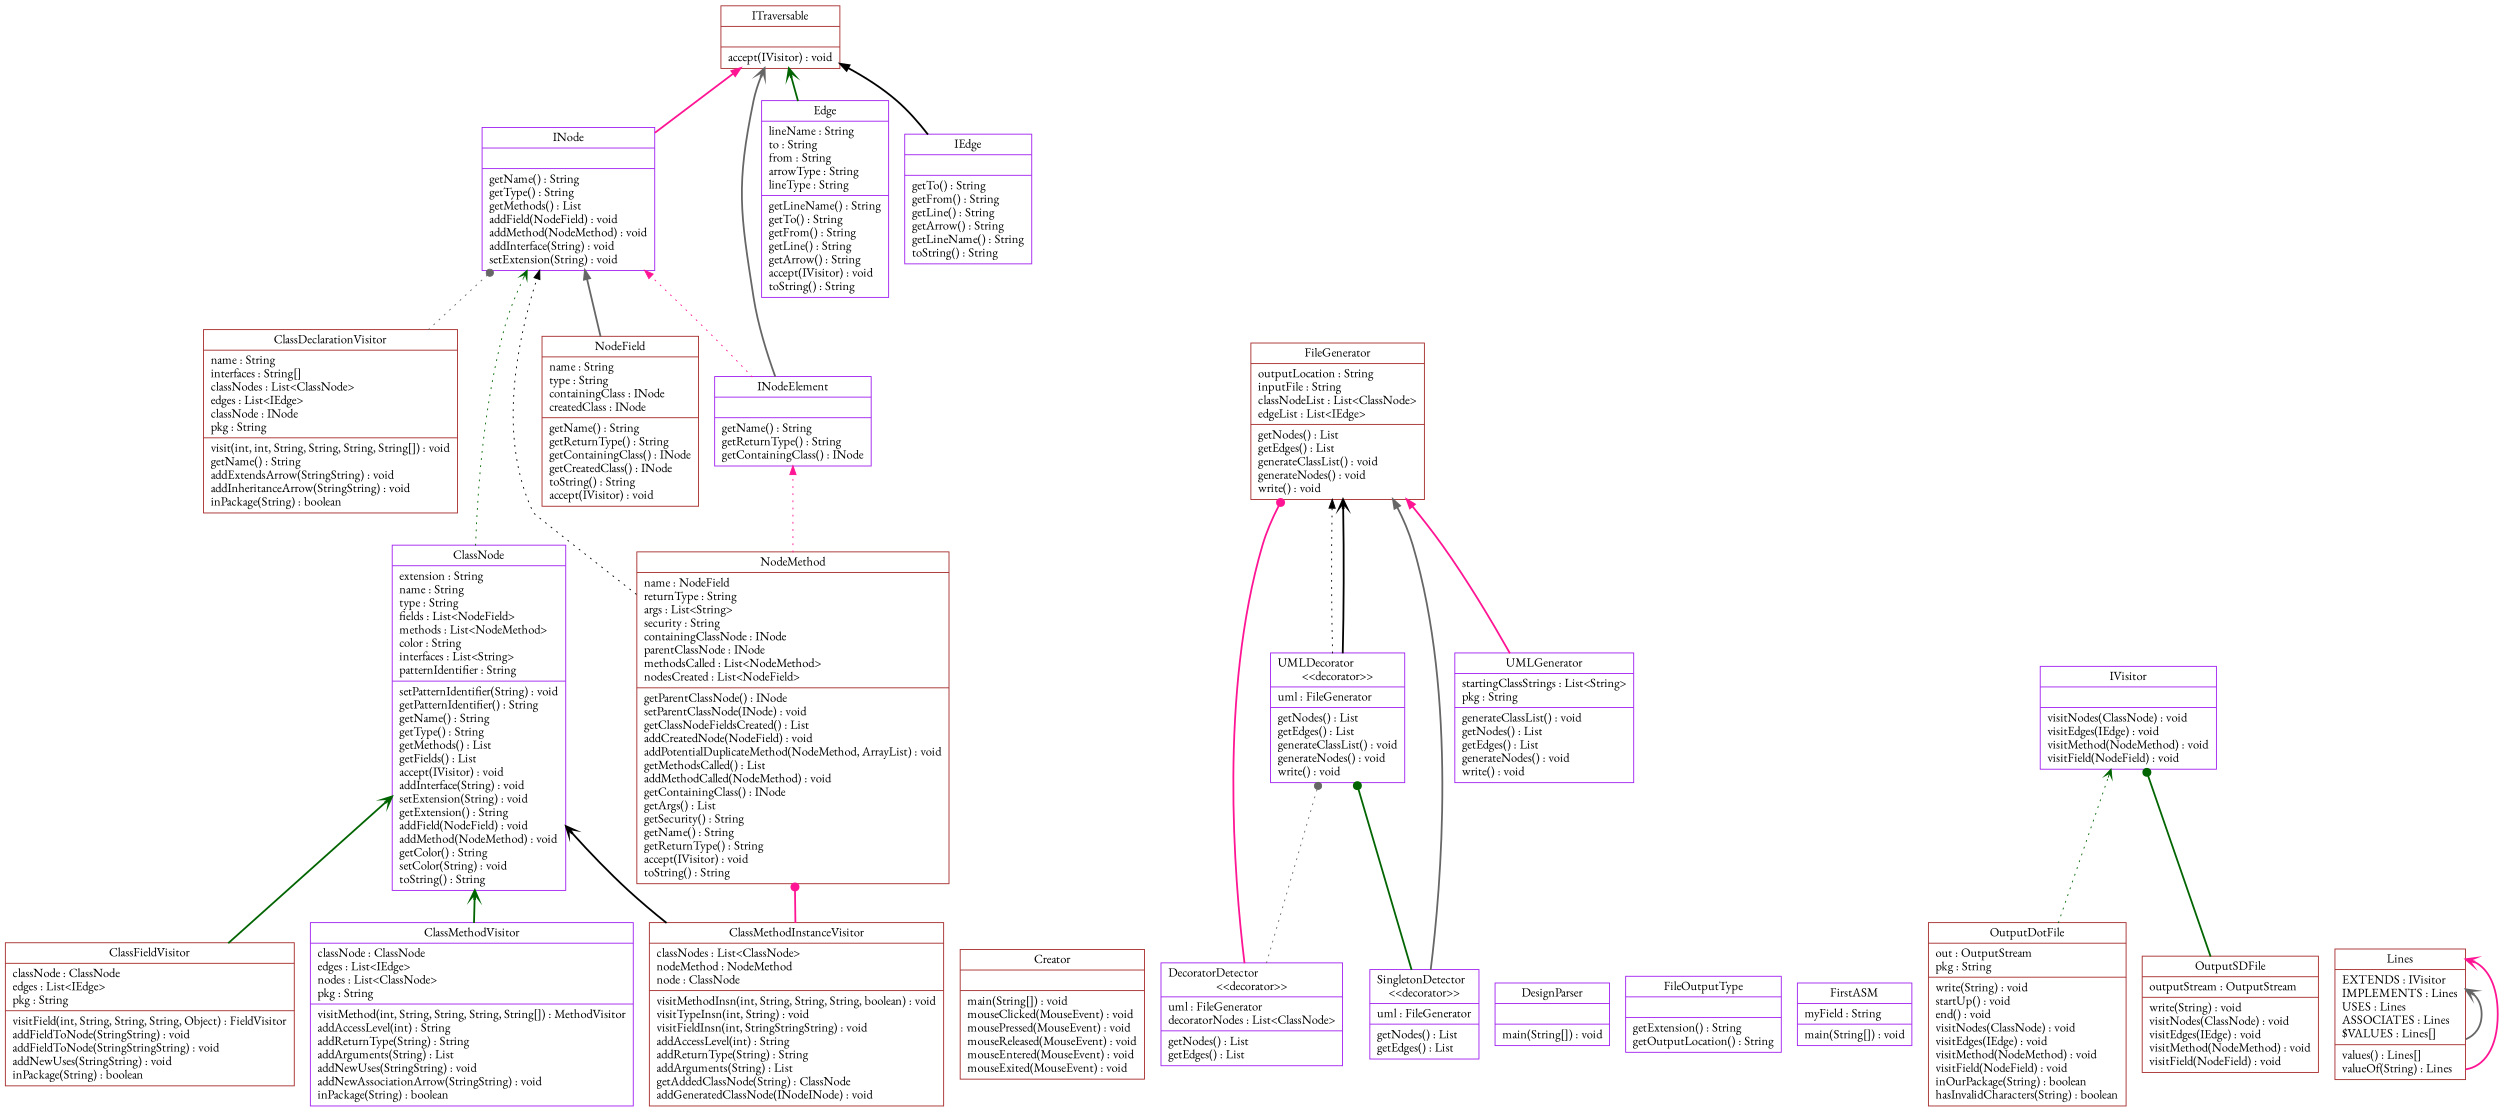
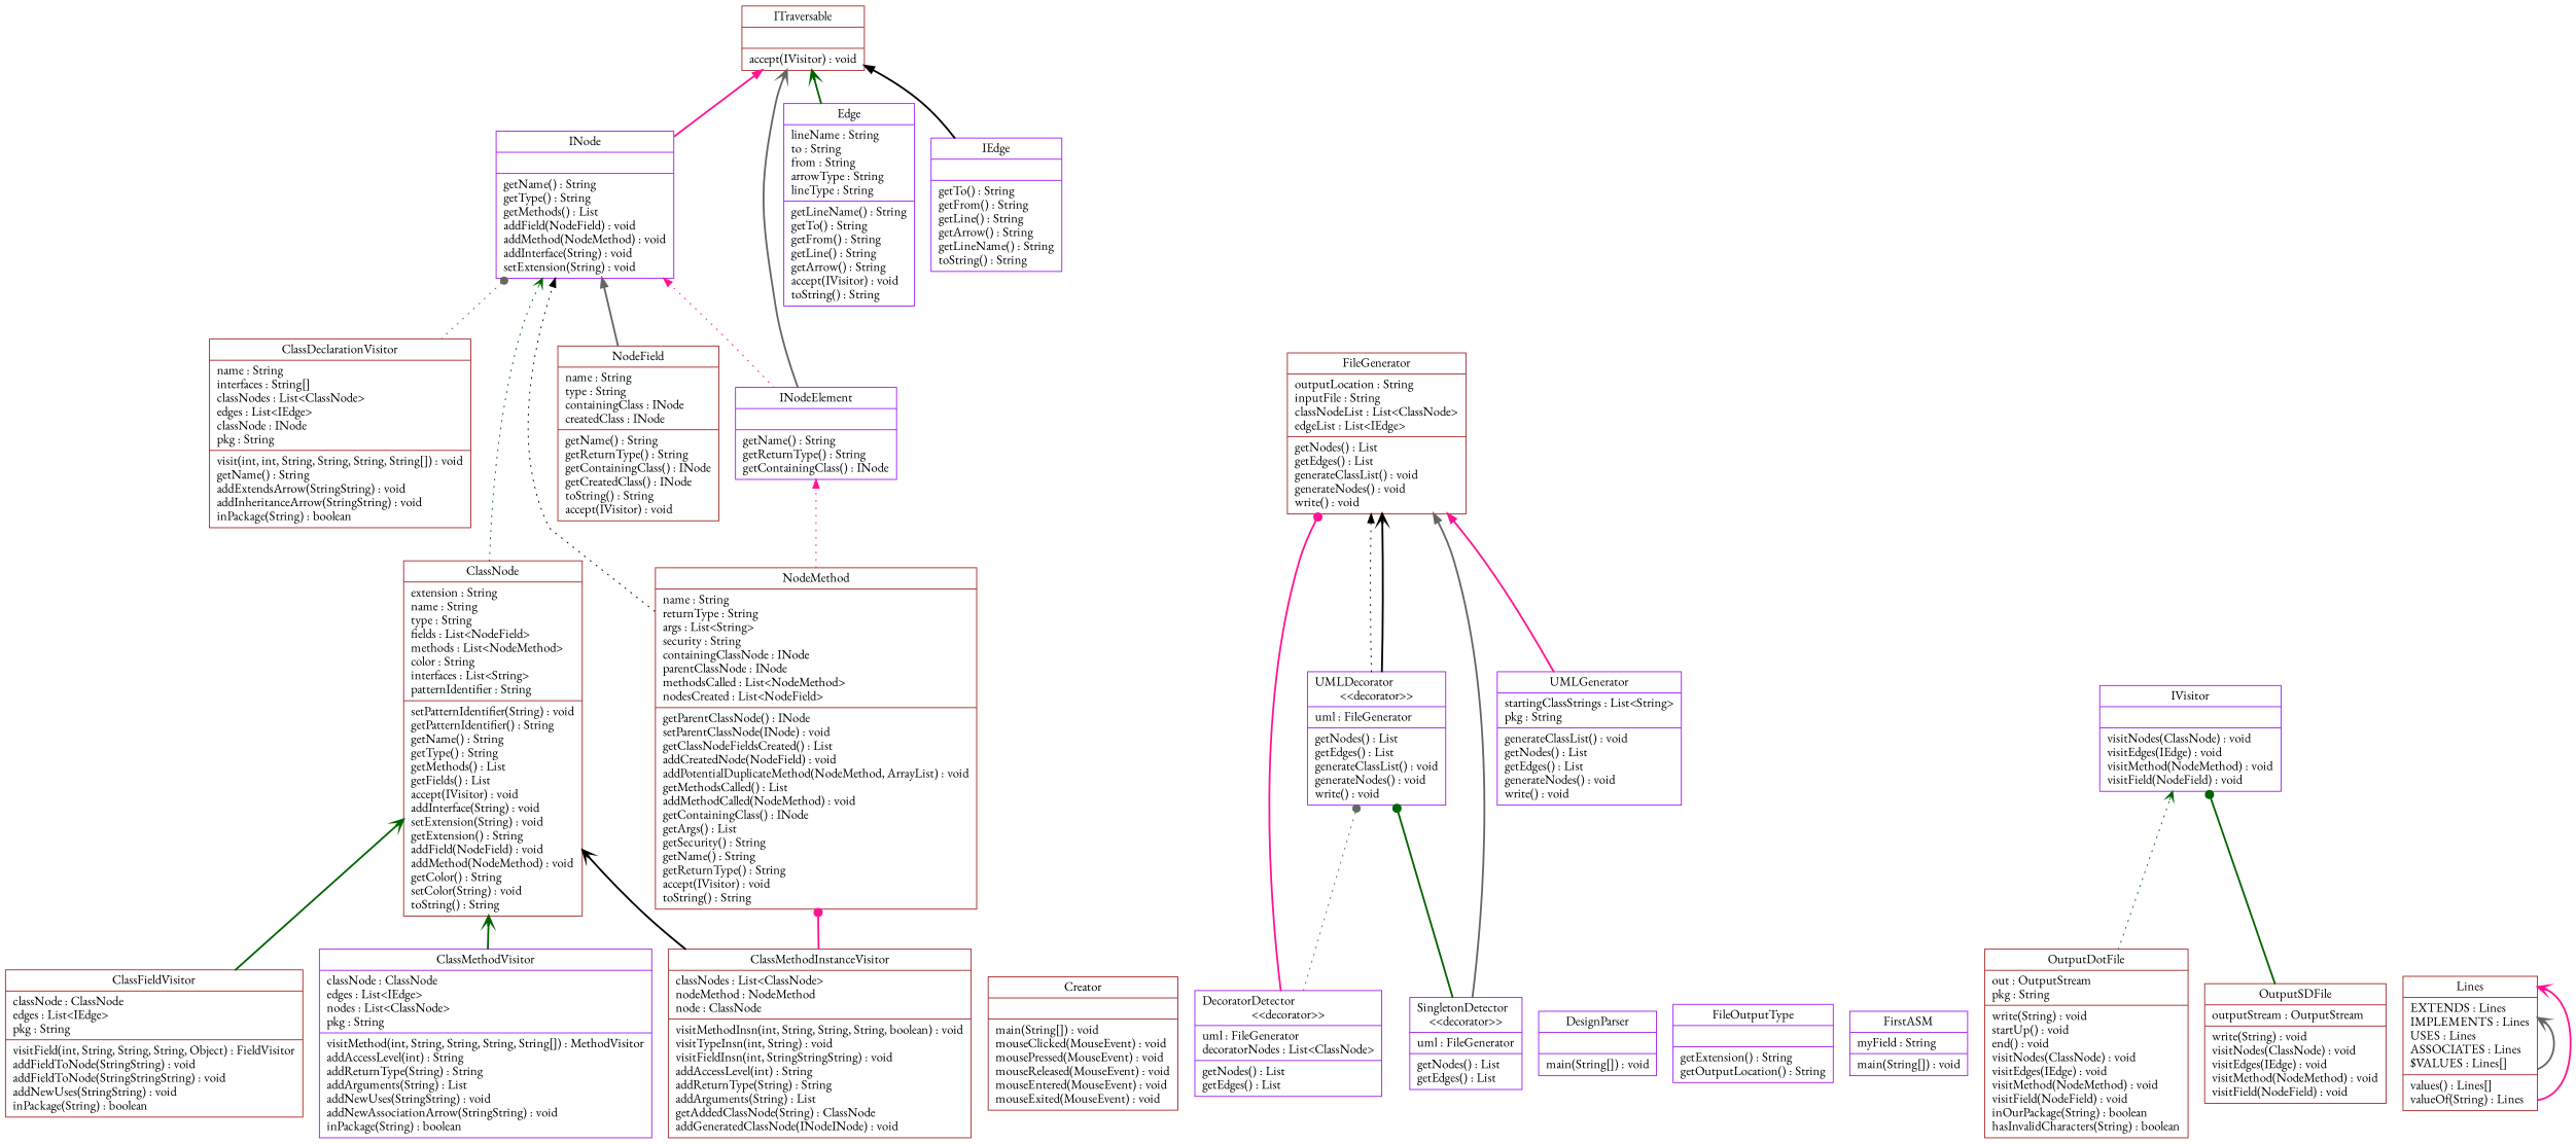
  digraph {
    fontname="EB Garamond"
    fontsize=8
    rankdir=BT
    node [color=purple fontname="EB Garamond" shape=record]
    edge [arrowhead=vee color=deeppink fontname="EB Garamond" style=bold]
    n1 [color=brown label="{ClassDeclarationVisitor|name : String\linterfaces : String[]\lclassNodes : List\<ClassNode\>\ledges : List\<IEdge\>\lclassNode : INode\lpkg : String\l|visit(int, int, String, String, String, String[]) : void\lgetName() : String\laddExtendsArrow(StringString) : void\laddInheritanceArrow(StringString) : void\linPackage(String) : boolean\l}"]
    n2 [label="{INode||getName() : String\lgetType() : String\lgetMethods() : List\laddField(NodeField) : void\laddMethod(NodeMethod) : void\laddInterface(String) : void\lsetExtension(String) : void\l}"]
    n3 [color=brown label="{ITraversable||accept(IVisitor) : void\l}"]
    n4 [color=brown label="{ClassFieldVisitor|classNode : ClassNode\ledges : List\<IEdge\>\lpkg : String\l|visitField(int, String, String, String, Object) : FieldVisitor\laddFieldToNode(StringString) : void\laddFieldToNode(StringStringString) : void\laddNewUses(StringString) : void\linPackage(String) : boolean\l}"]
-   n5 [label="{ClassNode|extension : String\lname : String\ltype : String\lfields : List\<NodeField\>\lmethods : List\<NodeMethod\>\lcolor : String\linterfaces : List\<String\>\lpatternIdentifier : String\l|setPatternIdentifier(String) : void\lgetPatternIdentifier() : String\lgetName() : String\lgetType() : String\lgetMethods() : List\lgetFields() : List\laccept(IVisitor) : void\laddInterface(String) : void\lsetExtension(String) : void\lgetExtension() : String\laddField(NodeField) : void\laddMethod(NodeMethod) : void\lgetColor() : String\lsetColor(String) : void\ltoString() : String\l}"]
+   n5 [color=brown label="{ClassNode|extension : String\lname : String\ltype : String\lfields : List\<NodeField\>\lmethods : List\<NodeMethod\>\lcolor : String\linterfaces : List\<String\>\lpatternIdentifier : String\l|setPatternIdentifier(String) : void\lgetPatternIdentifier() : String\lgetName() : String\lgetType() : String\lgetMethods() : List\lgetFields() : List\laccept(IVisitor) : void\laddInterface(String) : void\lsetExtension(String) : void\lgetExtension() : String\laddField(NodeField) : void\laddMethod(NodeMethod) : void\lgetColor() : String\lsetColor(String) : void\ltoString() : String\l}"]
    n6 [color=brown label="{ClassMethodInstanceVisitor|classNodes : List\<ClassNode\>\lnodeMethod : NodeMethod\lnode : ClassNode\l|visitMethodInsn(int, String, String, String, boolean) : void\lvisitTypeInsn(int, String) : void\lvisitFieldInsn(int, StringStringString) : void\laddAccessLevel(int) : String\laddReturnType(String) : String\laddArguments(String) : List\lgetAddedClassNode(String) : ClassNode\laddGeneratedClassNode(INodeINode) : void\l}"]
-   n7 [color=brown label="{NodeMethod|name : NodeField\lreturnType : String\largs : List\<String\>\lsecurity : String\lcontainingClassNode : INode\lparentClassNode : INode\lmethodsCalled : List\<NodeMethod\>\lnodesCreated : List\<NodeField\>\l|getParentClassNode() : INode\lsetParentClassNode(INode) : void\lgetClassNodeFieldsCreated() : List\laddCreatedNode(NodeField) : void\laddPotentialDuplicateMethod(NodeMethod, ArrayList) : void\lgetMethodsCalled() : List\laddMethodCalled(NodeMethod) : void\lgetContainingClass() : INode\lgetArgs() : List\lgetSecurity() : String\lgetName() : String\lgetReturnType() : String\laccept(IVisitor) : void\ltoString() : String\l}"]
+   n7 [color=brown label="{NodeMethod|name : String\lreturnType : String\largs : List\<String\>\lsecurity : String\lcontainingClassNode : INode\lparentClassNode : INode\lmethodsCalled : List\<NodeMethod\>\lnodesCreated : List\<NodeField\>\l|getParentClassNode() : INode\lsetParentClassNode(INode) : void\lgetClassNodeFieldsCreated() : List\laddCreatedNode(NodeField) : void\laddPotentialDuplicateMethod(NodeMethod, ArrayList) : void\lgetMethodsCalled() : List\laddMethodCalled(NodeMethod) : void\lgetContainingClass() : INode\lgetArgs() : List\lgetSecurity() : String\lgetName() : String\lgetReturnType() : String\laccept(IVisitor) : void\ltoString() : String\l}"]
    n8 [label="{INodeElement||getName() : String\lgetReturnType() : String\lgetContainingClass() : INode\l}"]
    n9 [label="{ClassMethodVisitor|classNode : ClassNode\ledges : List\<IEdge\>\lnodes : List\<ClassNode\>\lpkg : String\l|visitMethod(int, String, String, String, String[]) : MethodVisitor\laddAccessLevel(int) : String\laddReturnType(String) : String\laddArguments(String) : List\laddNewUses(StringString) : void\laddNewAssociationArrow(StringString) : void\linPackage(String) : boolean\l}"]
    n10 [color=brown label="{Creator||main(String[]) : void\lmouseClicked(MouseEvent) : void\lmousePressed(MouseEvent) : void\lmouseReleased(MouseEvent) : void\lmouseEntered(MouseEvent) : void\lmouseExited(MouseEvent) : void\l}"]
    n11 [label="{DecoratorDetector\l\<\<decorator\>\>|uml : FileGenerator\ldecoratorNodes : List\<ClassNode\>\l|getNodes() : List\lgetEdges() : List\l}"]
    n12 [color=brown label="{FileGenerator|outputLocation : String\linputFile : String\lclassNodeList : List\<ClassNode\>\ledgeList : List\<IEdge\>\l|getNodes() : List\lgetEdges() : List\lgenerateClassList() : void\lgenerateNodes() : void\lwrite() : void\l}"]
    n13 [label="{UMLDecorator\l\<\<decorator\>\>|uml : FileGenerator\l|getNodes() : List\lgetEdges() : List\lgenerateClassList() : void\lgenerateNodes() : void\lwrite() : void\l}"]
    n14 [label="{DesignParser||main(String[]) : void\l}"]
    n15 [label="{Edge|lineName : String\lto : String\lfrom : String\larrowType : String\llineType : String\l|getLineName() : String\lgetTo() : String\lgetFrom() : String\lgetLine() : String\lgetArrow() : String\laccept(IVisitor) : void\ltoString() : String\l}"]
    n16 [label="{IEdge||getTo() : String\lgetFrom() : String\lgetLine() : String\lgetArrow() : String\lgetLineName() : String\ltoString() : String\l}"]
    n17 [label="{FileOutputType||getExtension() : String\lgetOutputLocation() : String\l}"]
    n18 [label="{FirstASM|myField : String\l|main(String[]) : void\l}"]
    n19 [label="{IVisitor||visitNodes(ClassNode) : void\lvisitEdges(IEdge) : void\lvisitMethod(NodeMethod) : void\lvisitField(NodeField) : void\l}"]
-   n20 [color=brown label="{Lines|EXTENDS : IVisitor\lIMPLEMENTS : Lines\lUSES : Lines\lASSOCIATES : Lines\l$VALUES : Lines[]\l|values() : Lines[]\lvalueOf(String) : Lines\l}"]
+   n20 [color=brown label="{Lines|EXTENDS : Lines\lIMPLEMENTS : Lines\lUSES : Lines\lASSOCIATES : Lines\l$VALUES : Lines[]\l|values() : Lines[]\lvalueOf(String) : Lines\l}"]
    n21 [color=brown label="{NodeField|name : String\ltype : String\lcontainingClass : INode\lcreatedClass : INode\l|getName() : String\lgetReturnType() : String\lgetContainingClass() : INode\lgetCreatedClass() : INode\ltoString() : String\laccept(IVisitor) : void\l}"]
    n22 [color=brown label="{OutputDotFile|out : OutputStream\lpkg : String\l|write(String) : void\lstartUp() : void\lend() : void\lvisitNodes(ClassNode) : void\lvisitEdges(IEdge) : void\lvisitMethod(NodeMethod) : void\lvisitField(NodeField) : void\linOurPackage(String) : boolean\lhasInvalidCharacters(String) : boolean\l}"]
    n23 [color=brown label="{OutputSDFile|outputStream : OutputStream\l|write(String) : void\lvisitNodes(ClassNode) : void\lvisitEdges(IEdge) : void\lvisitMethod(NodeMethod) : void\lvisitField(NodeField) : void\l}"]
    n24 [label="{SingletonDetector\l\<\<decorator\>\>|uml : FileGenerator\l|getNodes() : List\lgetEdges() : List\l}"]
    n25 [label="{UMLGenerator|startingClassStrings : List\<String\>\lpkg : String\l|generateClassList() : void\lgetNodes() : List\lgetEdges() : List\lgenerateNodes() : void\lwrite() : void\l}"]
    n1 -> n2 [arrowhead=dot color=gray40 style=dotted]
    n2 -> n3 [arrowhead=normal]
    n4 -> n5 [color=darkgreen]
    n5 -> n2 [color=darkgreen style=dotted]
    n6 -> n5 [color=black]
    n6 -> n7 [arrowhead=dot]
    n7 -> n2 [arrowhead=normal color=black style=dotted]
    n7 -> n8 [arrowhead=normal style=dotted]
    n8 -> n2 [arrowhead=normal style=dotted]
    n8 -> n3 [color=gray40]
    n9 -> n5 [color=darkgreen]
    n11 -> n12 [arrowhead=dot]
    n11 -> n13 [arrowhead=dot color=gray40 style=dotted]
    n13 -> n12 [arrowhead=normal color=black style=dotted]
    n13 -> n12 [color=black]
    n15 -> n3 [color=darkgreen]
    n16 -> n3 [arrowhead=normal color=black]
    n20 -> n20 [color=gray40]
    n20 -> n20
    n21 -> n2 [arrowhead=normal color=gray40]
    n22 -> n19 [color=darkgreen style=dotted]
    n23 -> n19 [arrowhead=dot color=darkgreen]
    n24 -> n12 [arrowhead=normal color=gray40]
    n24 -> n13 [arrowhead=dot color=darkgreen]
    n25 -> n12 [arrowhead=normal]
  }
